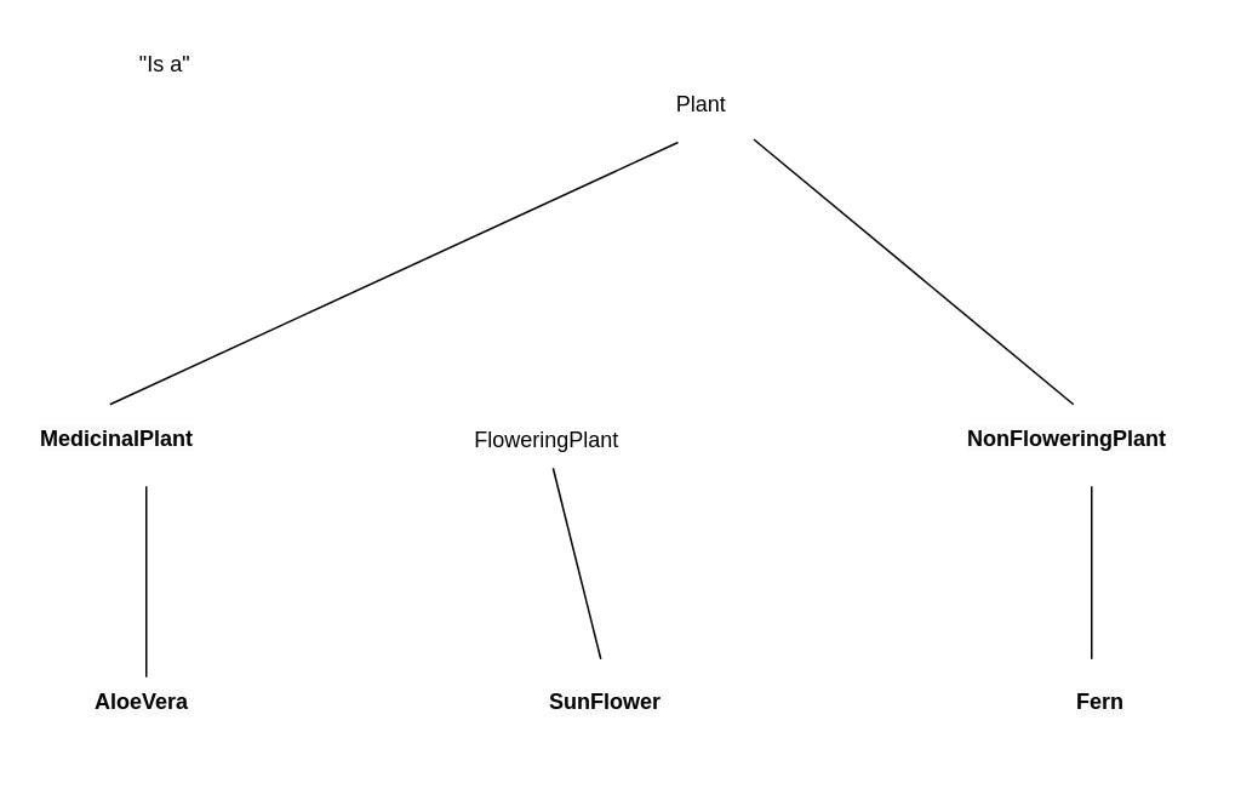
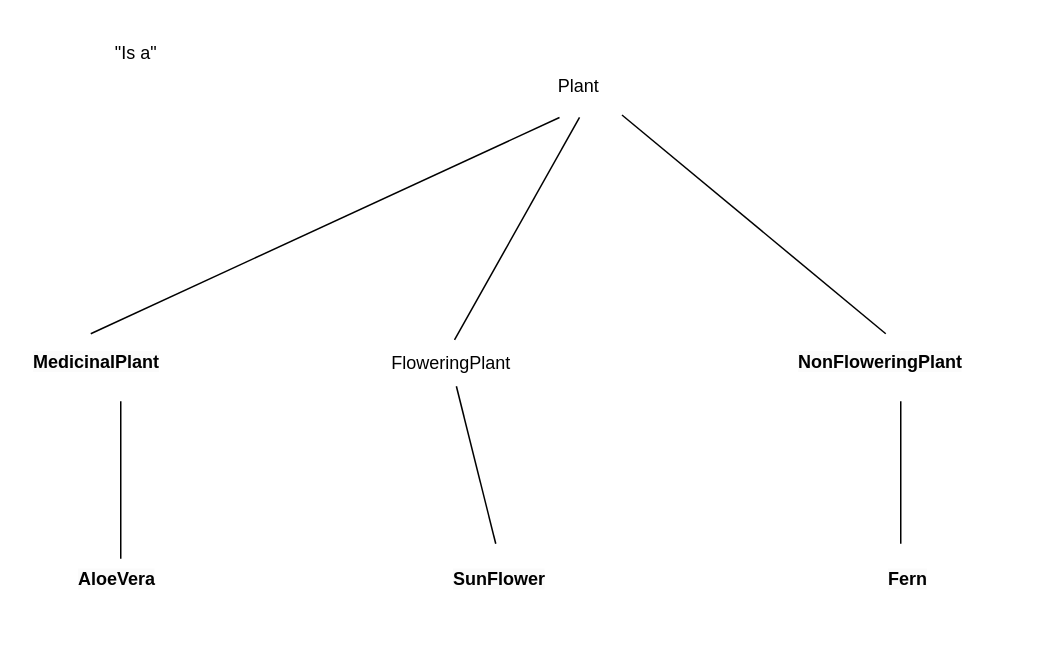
  <mxCell id="0" />
  <mxCell id="1" parent="0" />
  <mxCell id="2" value="Plant" style="text;html=1;align=center;verticalAlign=middle;resizable=0;points=[];autosize=1;strokeColor=none;fillColor=none;" vertex="1" parent="1"><mxGeometry x="360" y="42" width="50" height="30" as="geometry" /></mxCell>
  <mxCell id="3" value="FloweringPlant" style="text;html=1;align=center;verticalAlign=middle;resizable=0;points=[];autosize=1;strokeColor=none;fillColor=none;" vertex="1" parent="1"><mxGeometry x="250" y="227" width="100" height="30" as="geometry" /></mxCell>
  <mxCell id="4" value="&lt;span style=&quot;color: rgb(0, 0, 0); font-family: Helvetica; font-size: 12px; font-style: normal; font-variant-ligatures: normal; font-variant-caps: normal; font-weight: 700; letter-spacing: normal; orphans: 2; text-align: center; text-indent: 0px; text-transform: none; widows: 2; word-spacing: 0px; -webkit-text-stroke-width: 0px; white-space: normal; background-color: rgb(251, 251, 251); text-decoration-thickness: initial; text-decoration-style: initial; text-decoration-color: initial; display: inline !important; float: none;&quot;&gt;NonFloweringPlant&lt;/span&gt;" style="text;whiteSpace=wrap;html=1;" vertex="1" parent="1"><mxGeometry x="530" y="227" width="140" height="40" as="geometry" /></mxCell>
  <mxCell id="5" value="&lt;span style=&quot;color: rgb(0, 0, 0); font-family: Helvetica; font-size: 12px; font-style: normal; font-variant-ligatures: normal; font-variant-caps: normal; font-weight: 700; letter-spacing: normal; orphans: 2; text-align: center; text-indent: 0px; text-transform: none; widows: 2; word-spacing: 0px; -webkit-text-stroke-width: 0px; white-space: normal; background-color: rgb(251, 251, 251); text-decoration-thickness: initial; text-decoration-style: initial; text-decoration-color: initial; display: inline !important; float: none;&quot;&gt;Fern&lt;/span&gt;" style="text;whiteSpace=wrap;html=1;" vertex="1" parent="1"><mxGeometry x="590" y="372" width="60" height="40" as="geometry" /></mxCell>
  <mxCell id="6" value="&lt;span style=&quot;color: rgb(0, 0, 0); font-family: Helvetica; font-size: 12px; font-style: normal; font-variant-ligatures: normal; font-variant-caps: normal; font-weight: 700; letter-spacing: normal; orphans: 2; text-align: center; text-indent: 0px; text-transform: none; widows: 2; word-spacing: 0px; -webkit-text-stroke-width: 0px; white-space: normal; background-color: rgb(251, 251, 251); text-decoration-thickness: initial; text-decoration-style: initial; text-decoration-color: initial; display: inline !important; float: none;&quot;&gt;SunFlower&lt;/span&gt;" style="text;whiteSpace=wrap;html=1;" vertex="1" parent="1"><mxGeometry x="300" y="372" width="90" height="40" as="geometry" /></mxCell>
  <mxCell id="7" value="&lt;span style=&quot;color: rgb(0, 0, 0); font-family: Helvetica; font-size: 12px; font-style: normal; font-variant-ligatures: normal; font-variant-caps: normal; font-weight: 700; letter-spacing: normal; orphans: 2; text-align: center; text-indent: 0px; text-transform: none; widows: 2; word-spacing: 0px; -webkit-text-stroke-width: 0px; white-space: normal; background-color: rgb(251, 251, 251); text-decoration-thickness: initial; text-decoration-style: initial; text-decoration-color: initial; display: inline !important; float: none;&quot;&gt;AloeVera&lt;/span&gt;" style="text;whiteSpace=wrap;html=1;" vertex="1" parent="1"><mxGeometry x="50" y="372" width="80" height="40" as="geometry" /></mxCell>
  <mxCell id="8" value="&lt;span style=&quot;color: rgb(0, 0, 0); font-family: Helvetica; font-size: 12px; font-style: normal; font-variant-ligatures: normal; font-variant-caps: normal; font-weight: 700; letter-spacing: normal; orphans: 2; text-align: center; text-indent: 0px; text-transform: none; widows: 2; word-spacing: 0px; -webkit-text-stroke-width: 0px; white-space: normal; background-color: rgb(251, 251, 251); text-decoration-thickness: initial; text-decoration-style: initial; text-decoration-color: initial; display: inline !important; float: none;&quot;&gt;MedicinalPlant&lt;/span&gt;" style="text;whiteSpace=wrap;html=1;" vertex="1" parent="1"><mxGeometry x="20" y="227" width="120" height="40" as="geometry" /></mxCell>
  <mxCell id="9" value="" style="endArrow=none;html=1;rounded=0;entryX=0.5;entryY=1;entryDx=0;entryDy=0;" edge="1" parent="1" target="8"><mxGeometry width="50" height="50" relative="1" as="geometry"><mxPoint x="80" y="372" as="sourcePoint" /><mxPoint x="110" y="402" as="targetPoint" /></mxGeometry></mxCell>
  <mxCell id="10" value="" style="endArrow=none;html=1;rounded=0;" edge="1" parent="1" target="3"><mxGeometry width="50" height="50" relative="1" as="geometry"><mxPoint x="330" y="362" as="sourcePoint" /><mxPoint x="370" y="412" as="targetPoint" /></mxGeometry></mxCell>
  <mxCell id="11" value="" style="endArrow=none;html=1;rounded=0;entryX=0.5;entryY=1;entryDx=0;entryDy=0;" edge="1" parent="1" target="4"><mxGeometry width="50" height="50" relative="1" as="geometry"><mxPoint x="600" y="362" as="sourcePoint" /><mxPoint x="620" y="402" as="targetPoint" /></mxGeometry></mxCell>
  <mxCell id="12" value="" style="endArrow=none;html=1;rounded=0;entryX=0.25;entryY=1.194;entryDx=0;entryDy=0;entryPerimeter=0;" edge="1" parent="1" target="2"><mxGeometry width="50" height="50" relative="1" as="geometry"><mxPoint x="60" y="222" as="sourcePoint" /><mxPoint x="110" y="172" as="targetPoint" /></mxGeometry></mxCell>
+ <mxCell id="13" value="" style="endArrow=none;html=1;rounded=0;entryX=0.517;entryY=1.194;entryDx=0;entryDy=0;entryPerimeter=0;exitX=0.525;exitY=-0.028;exitDx=0;exitDy=0;exitPerimeter=0;" edge="1" parent="1" source="3" target="2"><mxGeometry width="50" height="50" relative="1" as="geometry"><mxPoint x="320" y="222" as="sourcePoint" /><mxPoint x="370" y="172" as="targetPoint" /></mxGeometry></mxCell>
  <mxCell id="14" value="" style="endArrow=none;html=1;rounded=0;entryX=1.083;entryY=1.139;entryDx=0;entryDy=0;entryPerimeter=0;" edge="1" parent="1" target="2"><mxGeometry width="50" height="50" relative="1" as="geometry"><mxPoint x="590" y="222" as="sourcePoint" /><mxPoint x="510" y="172" as="targetPoint" /></mxGeometry></mxCell>
  <mxCell id="15" value="&quot;Is a&quot;" style="text;html=1;align=center;verticalAlign=middle;resizable=0;points=[];autosize=1;strokeColor=none;fillColor=none;" vertex="1" parent="1"><mxGeometry x="65" y="20" width="50" height="30" as="geometry" /></mxCell>
